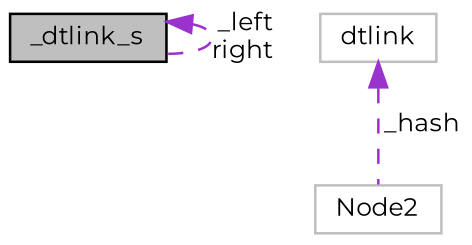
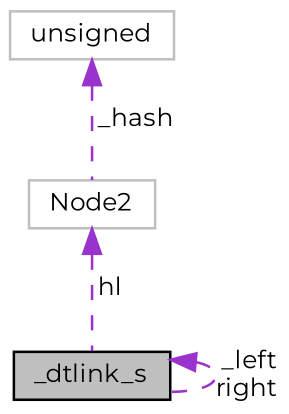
  digraph {
    fontname=Montserrat
    node [color=grey75 fontname=Montserrat fontsize=10 shape=record]
    edge [color=darkorchid3 dir=back fontname=Montserrat fontsize=10 labelfontname=Helvetica labelfontsize=10 style=dashed]
    n1 [color=black fillcolor=grey75 fontcolor=black height=0.2 label=_dtlink_s style=filled width=0.4]
    Node2 [height=0.2 width=0.4]
-   n3 [height=0.2 label=dtlink width=0.4]
+   n3 [height=0.2 label=unsigned width=0.4]
    n1 -> n1 [label=" _left\nright"]
+   Node2 -> n1 [label=" hl"]
    n3 -> Node2 [label=" _hash"]
  }
